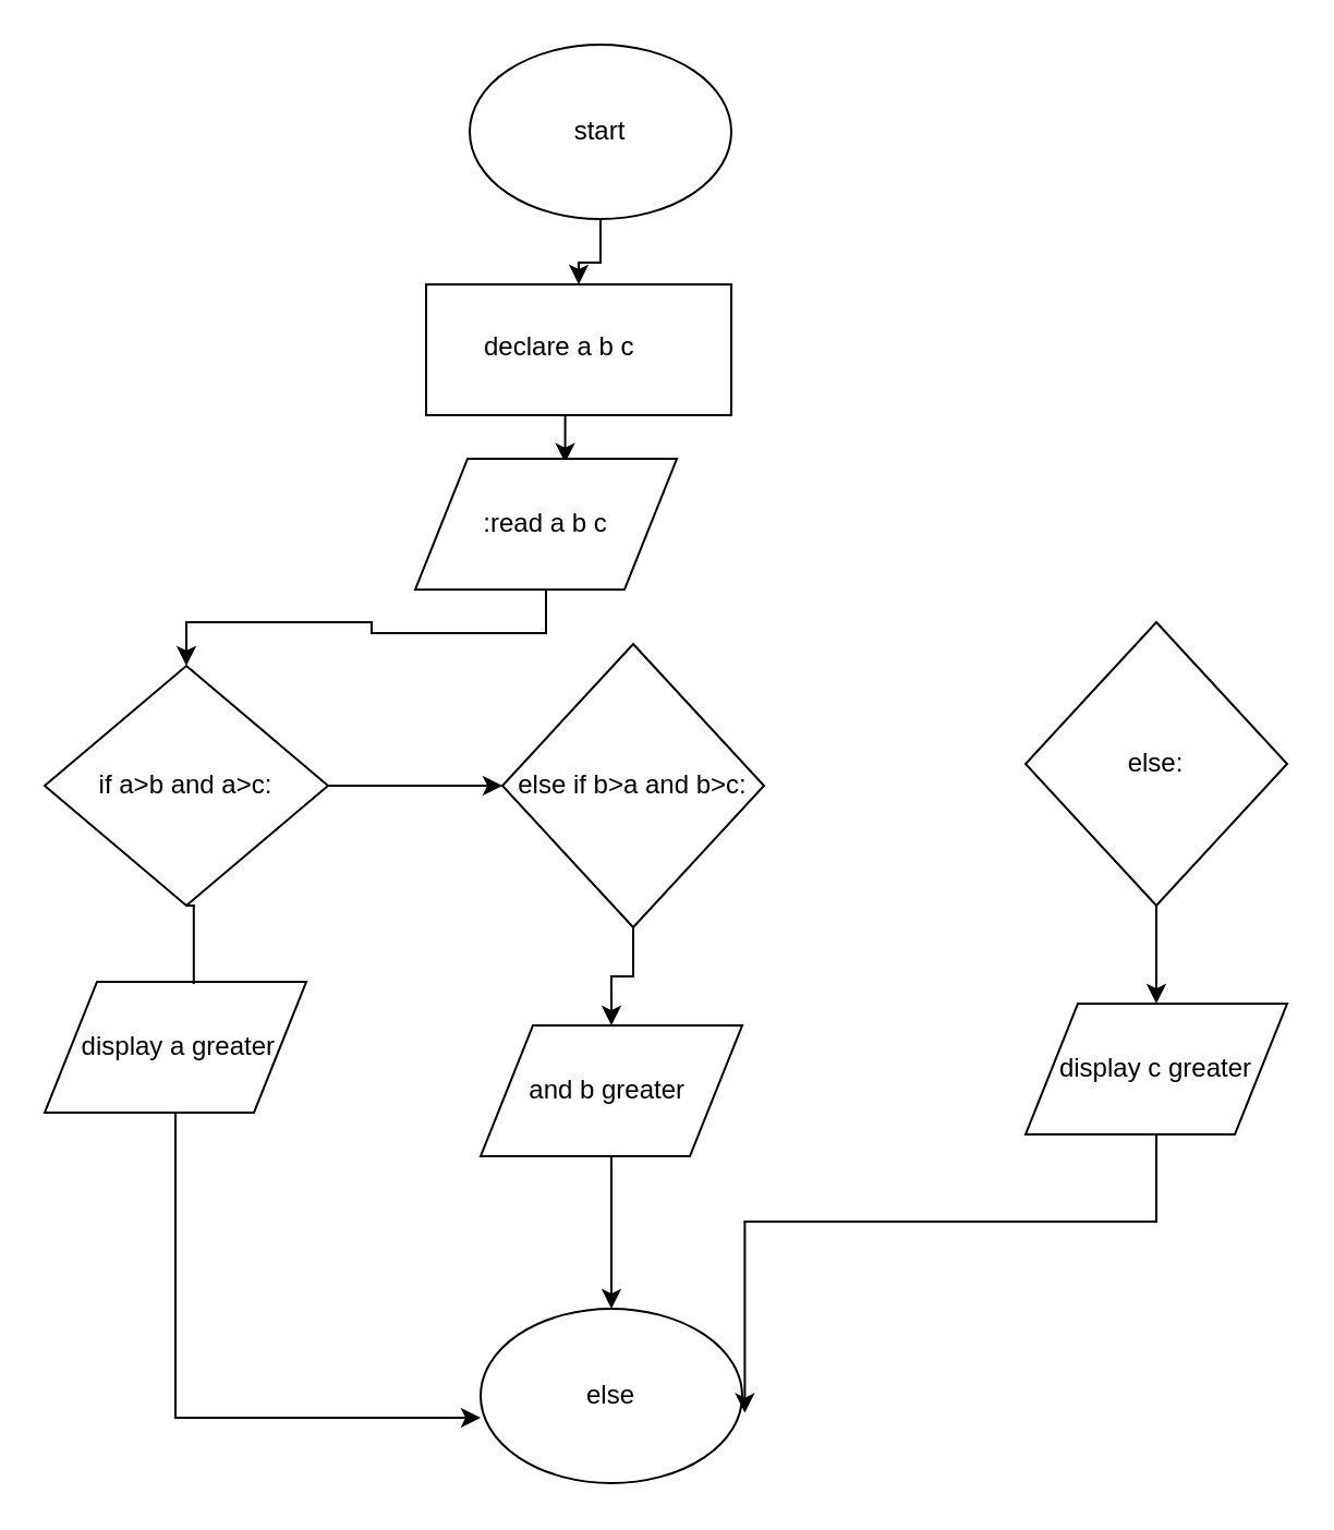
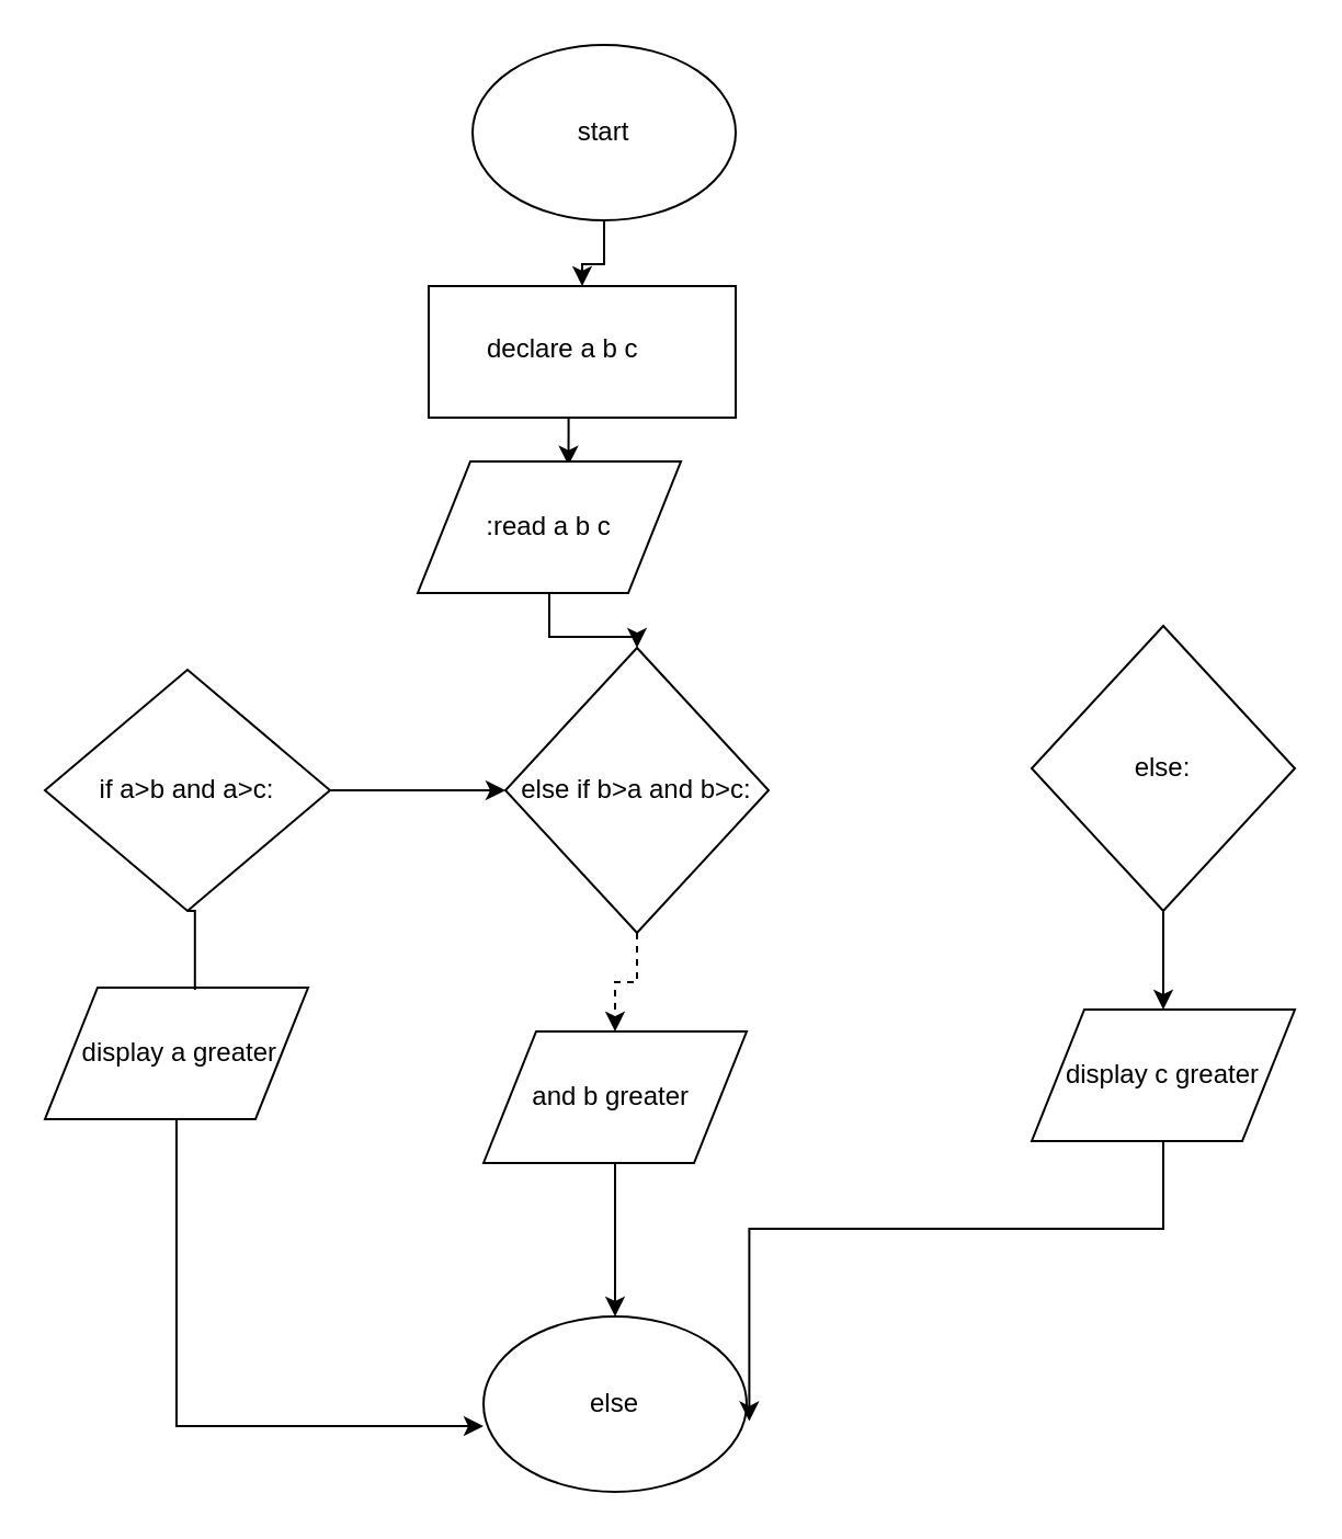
  <mxCell id="0" />
  <mxCell id="1" parent="0" />
  <mxCell id="2" style="edgeStyle=orthogonalEdgeStyle;rounded=0;orthogonalLoop=1;jettySize=auto;html=1;exitX=0.5;exitY=1;exitDx=0;exitDy=0;" edge="1" parent="1" source="3" target="5"><mxGeometry relative="1" as="geometry" /></mxCell>
  <mxCell id="3" value="start" style="ellipse;whiteSpace=wrap;html=1;" vertex="1" parent="1"><mxGeometry x="215" y="20" width="120" height="80" as="geometry" /></mxCell>
  <mxCell id="4" style="edgeStyle=orthogonalEdgeStyle;rounded=0;orthogonalLoop=1;jettySize=auto;html=1;exitX=0.5;exitY=1;exitDx=0;exitDy=0;entryX=0.573;entryY=0.03;entryDx=0;entryDy=0;entryPerimeter=0;" edge="1" parent="1" source="5" target="7"><mxGeometry relative="1" as="geometry" /></mxCell>
  <mxCell id="5" value="" style="rounded=0;whiteSpace=wrap;html=1;" vertex="1" parent="1"><mxGeometry x="195" y="130" width="140" height="60" as="geometry" /></mxCell>
- <mxCell id="6" style="edgeStyle=orthogonalEdgeStyle;rounded=0;orthogonalLoop=1;jettySize=auto;html=1;exitX=0.5;exitY=1;exitDx=0;exitDy=0;" edge="1" parent="1" source="7" target="14"><mxGeometry relative="1" as="geometry" /></mxCell>
+ <mxCell id="6" style="edgeStyle=orthogonalEdgeStyle;rounded=0;orthogonalLoop=1;jettySize=auto;html=1;exitX=0.5;exitY=1;exitDx=0;exitDy=0;entryX=0.5;entryY=0;entryDx=0;entryDy=0;" edge="1" parent="1" source="7" target="16"><mxGeometry relative="1" as="geometry" /></mxCell>
  <mxCell id="7" value=":read a b c" style="shape=parallelogram;perimeter=parallelogramPerimeter;whiteSpace=wrap;html=1;" vertex="1" parent="1"><mxGeometry x="190" y="210" width="120" height="60" as="geometry" /></mxCell>
  <mxCell id="8" style="edgeStyle=orthogonalEdgeStyle;rounded=0;orthogonalLoop=1;jettySize=auto;html=1;exitX=0.5;exitY=1;exitDx=0;exitDy=0;entryX=0;entryY=0.625;entryDx=0;entryDy=0;entryPerimeter=0;" edge="1" parent="1" source="9" target="10"><mxGeometry relative="1" as="geometry" /></mxCell>
  <mxCell id="9" value="&amp;nbsp;display a greater" style="shape=parallelogram;perimeter=parallelogramPerimeter;whiteSpace=wrap;html=1;" vertex="1" parent="1"><mxGeometry x="20" y="450" width="120" height="60" as="geometry" /></mxCell>
  <mxCell id="10" value="else" style="ellipse;whiteSpace=wrap;html=1;" vertex="1" parent="1"><mxGeometry x="220" y="600" width="120" height="80" as="geometry" /></mxCell>
  <mxCell id="11" value="declare a b c" style="text;html=1;" vertex="1" parent="1"><mxGeometry x="220" y="145" width="90" height="30" as="geometry" /></mxCell>
  <mxCell id="12" style="edgeStyle=orthogonalEdgeStyle;rounded=0;orthogonalLoop=1;jettySize=auto;html=1;exitX=1;exitY=0.5;exitDx=0;exitDy=0;" edge="1" parent="1" source="14" target="16"><mxGeometry relative="1" as="geometry" /></mxCell>
  <mxCell id="13" style="edgeStyle=orthogonalEdgeStyle;rounded=0;orthogonalLoop=1;jettySize=auto;html=1;exitX=0.5;exitY=1;exitDx=0;exitDy=0;entryX=0.57;entryY=0.017;entryDx=0;entryDy=0;entryPerimeter=0;endArrow=none;" edge="1" parent="1" source="14" target="9"><mxGeometry relative="1" as="geometry" /></mxCell>
  <mxCell id="14" value="if a&amp;gt;b and a&amp;gt;c:" style="rhombus;whiteSpace=wrap;html=1;" vertex="1" parent="1"><mxGeometry x="20" y="305" width="130" height="110" as="geometry" /></mxCell>
- <mxCell id="15" style="edgeStyle=orthogonalEdgeStyle;rounded=0;orthogonalLoop=1;jettySize=auto;html=1;exitX=0.5;exitY=1;exitDx=0;exitDy=0;" edge="1" parent="1" source="16" target="20"><mxGeometry relative="1" as="geometry" /></mxCell>
+ <mxCell id="15" style="edgeStyle=orthogonalEdgeStyle;rounded=0;orthogonalLoop=1;jettySize=auto;html=1;exitX=0.5;exitY=1;exitDx=0;exitDy=0;dashed=1;" edge="1" parent="1" source="16" target="20"><mxGeometry relative="1" as="geometry" /></mxCell>
  <mxCell id="16" value="else if b&amp;gt;a and b&amp;gt;c:" style="rhombus;whiteSpace=wrap;html=1;" vertex="1" parent="1"><mxGeometry x="230" y="295" width="120" height="130" as="geometry" /></mxCell>
  <mxCell id="17" style="edgeStyle=orthogonalEdgeStyle;rounded=0;orthogonalLoop=1;jettySize=auto;html=1;exitX=0.5;exitY=1;exitDx=0;exitDy=0;entryX=0.5;entryY=0;entryDx=0;entryDy=0;" edge="1" parent="1" source="18" target="22"><mxGeometry relative="1" as="geometry" /></mxCell>
  <mxCell id="18" value="else:" style="rhombus;whiteSpace=wrap;html=1;" vertex="1" parent="1"><mxGeometry x="470" y="285" width="120" height="130" as="geometry" /></mxCell>
  <mxCell id="19" style="edgeStyle=orthogonalEdgeStyle;rounded=0;orthogonalLoop=1;jettySize=auto;html=1;exitX=0.5;exitY=1;exitDx=0;exitDy=0;" edge="1" parent="1" source="20" target="10"><mxGeometry relative="1" as="geometry" /></mxCell>
  <mxCell id="20" value="and b greater&amp;nbsp;" style="shape=parallelogram;perimeter=parallelogramPerimeter;whiteSpace=wrap;html=1;" vertex="1" parent="1"><mxGeometry x="220" y="470" width="120" height="60" as="geometry" /></mxCell>
  <mxCell id="21" style="edgeStyle=orthogonalEdgeStyle;rounded=0;orthogonalLoop=1;jettySize=auto;html=1;exitX=0.5;exitY=1;exitDx=0;exitDy=0;entryX=1.01;entryY=0.597;entryDx=0;entryDy=0;entryPerimeter=0;" edge="1" parent="1" source="22" target="10"><mxGeometry relative="1" as="geometry" /></mxCell>
  <mxCell id="22" value="display c greater" style="shape=parallelogram;perimeter=parallelogramPerimeter;whiteSpace=wrap;html=1;" vertex="1" parent="1"><mxGeometry x="470" y="460" width="120" height="60" as="geometry" /></mxCell>
